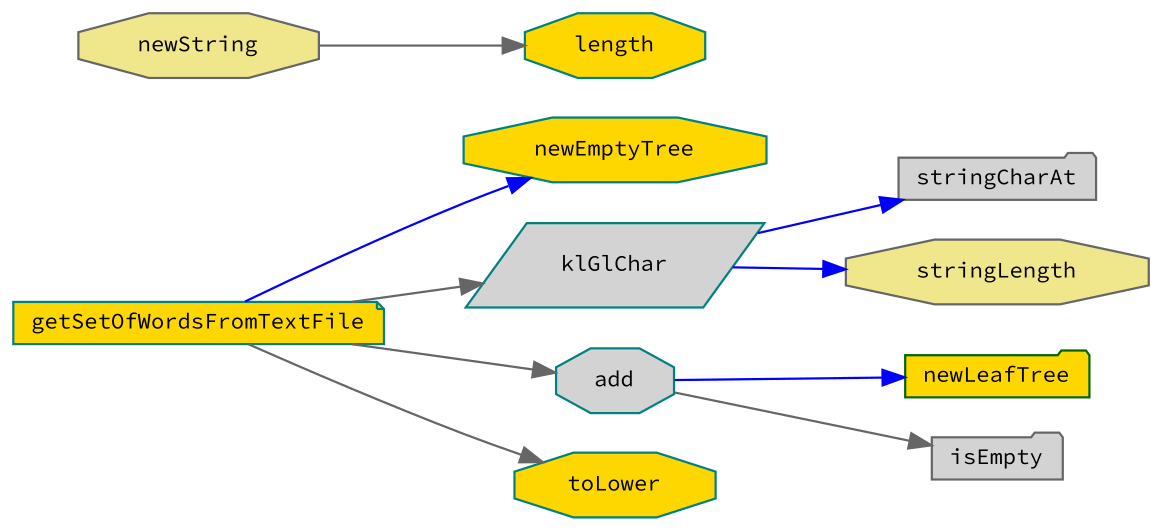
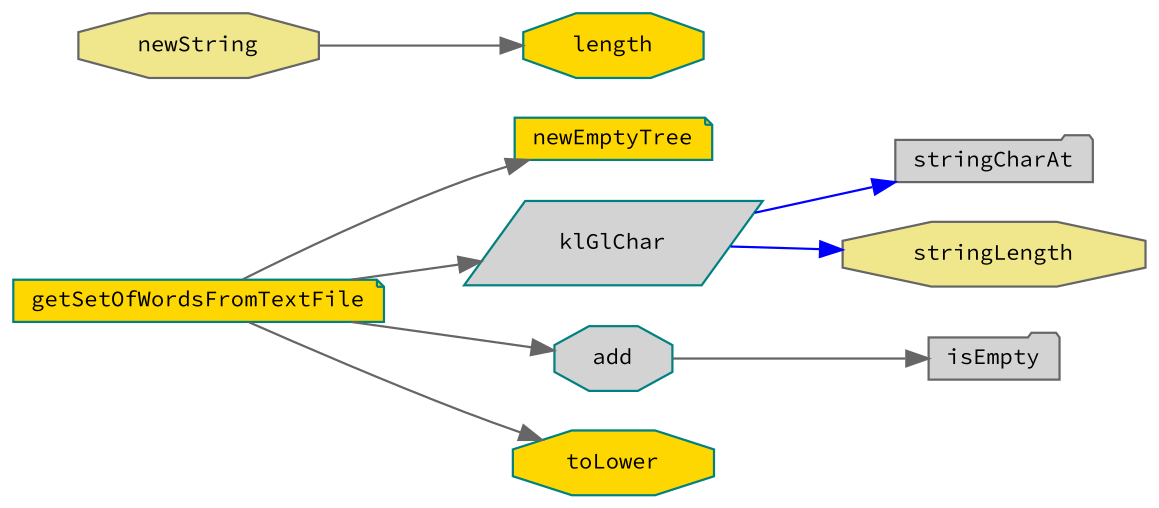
  digraph {
    fontname="Source Code Pro"
    rankdir=LR
    node [color=teal fillcolor=gold fontname="Source Code Pro" fontsize=10 shape=octagon style=filled]
    edge [color=gray40 fontname="Source Code Pro" fontsize=10 labelfontname=Helvetica labelfontsize=10 style=solid]
    n1 [fontcolor=black height=0.2 label=getSetOfWordsFromTextFile shape=note width=0.4]
-   n2 [height=0.2 label=newEmptyTree width=0.4]
+   n2 [height=0.2 label=newEmptyTree shape=note width=0.4]
    n3 [fillcolor=lightgrey height=0.2 label=klGlChar shape=parallelogram width=0.4]
    n4 [fillcolor=lightgrey height=0.2 label=add width=0.4]
    n5 [height=0.2 label=toLower width=0.4]
    n6 [color=gray40 fillcolor=lightgrey height=0.2 label=stringCharAt shape=folder width=0.4]
    n7 [color=gray40 fillcolor=khaki height=0.2 label=stringLength width=0.4]
-   n8 [color=darkgreen height=0.2 label=newLeafTree shape=folder width=0.4]
    n9 [color=gray40 fillcolor=lightgrey height=0.2 label=isEmpty shape=folder width=0.4]
    n10 [color=gray40 fillcolor=khaki height=0.2 label=newString width=0.4]
    n11 [height=0.2 label=length width=0.4]
-   n1 -> n2 [color=blue]
+   n1 -> n2
    n1 -> n3
    n1 -> n4
    n1 -> n5
    n3 -> n6 [color=blue]
    n3 -> n7 [color=blue]
-   n4 -> n8 [color=blue]
    n4 -> n9
    n10 -> n11
  }
